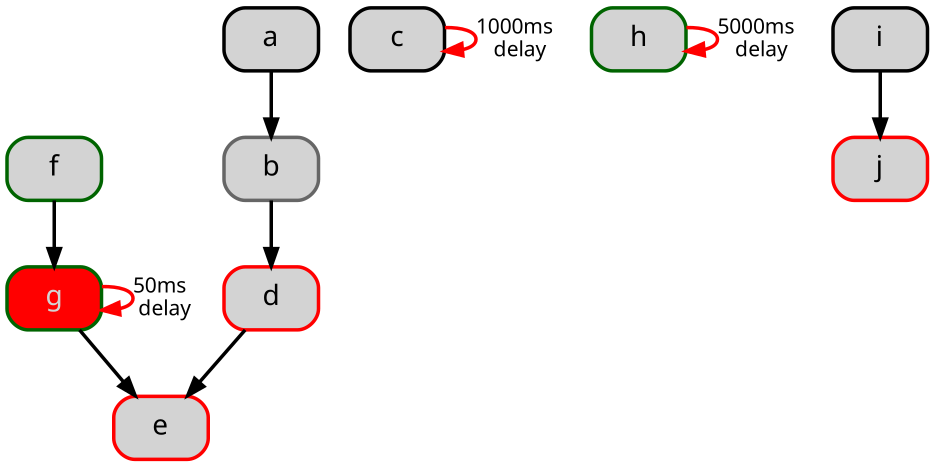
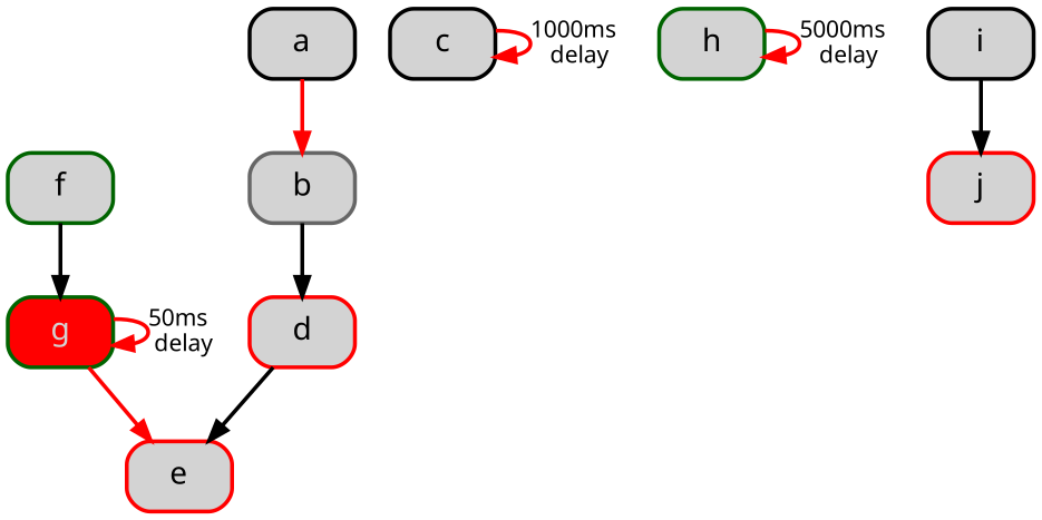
  digraph {
    fontname=SEOptimist
    fontsize=16
    labelfontname=SEOptimist
    labelloc=t
    splines=true
    node [color=black fillcolor=lightgrey fontname=SEOptimist fontsize=16 labelfontname=SEOptimist penwidth=2.0 shape=Mrecord style=filled]
    edge [fontname=SEOptimist fontsize=12 labelfontname=SEOptimist penwidth=2.0]
    b [color=gray40]
    a
    d [color=red]
    c
    e [color=red]
    g [color=darkgreen fillcolor=red fontcolor=lightgrey]
    f [color=darkgreen]
    h [color=darkgreen]
    j [color=red]
    i
    b -> d
-   a -> b
+   a -> b [color=red]
    d -> e
    c -> c [color=red fontname=SEOptimistLight label="1000ms \n delay"]
-   g -> e
+   g -> e [color=red]
    g -> g [color=red fontname=SEOptimistLight label="50ms \n delay"]
    f -> g
    h -> h [color=red fontname=SEOptimistLight label="5000ms \n delay"]
    i -> j
  }
